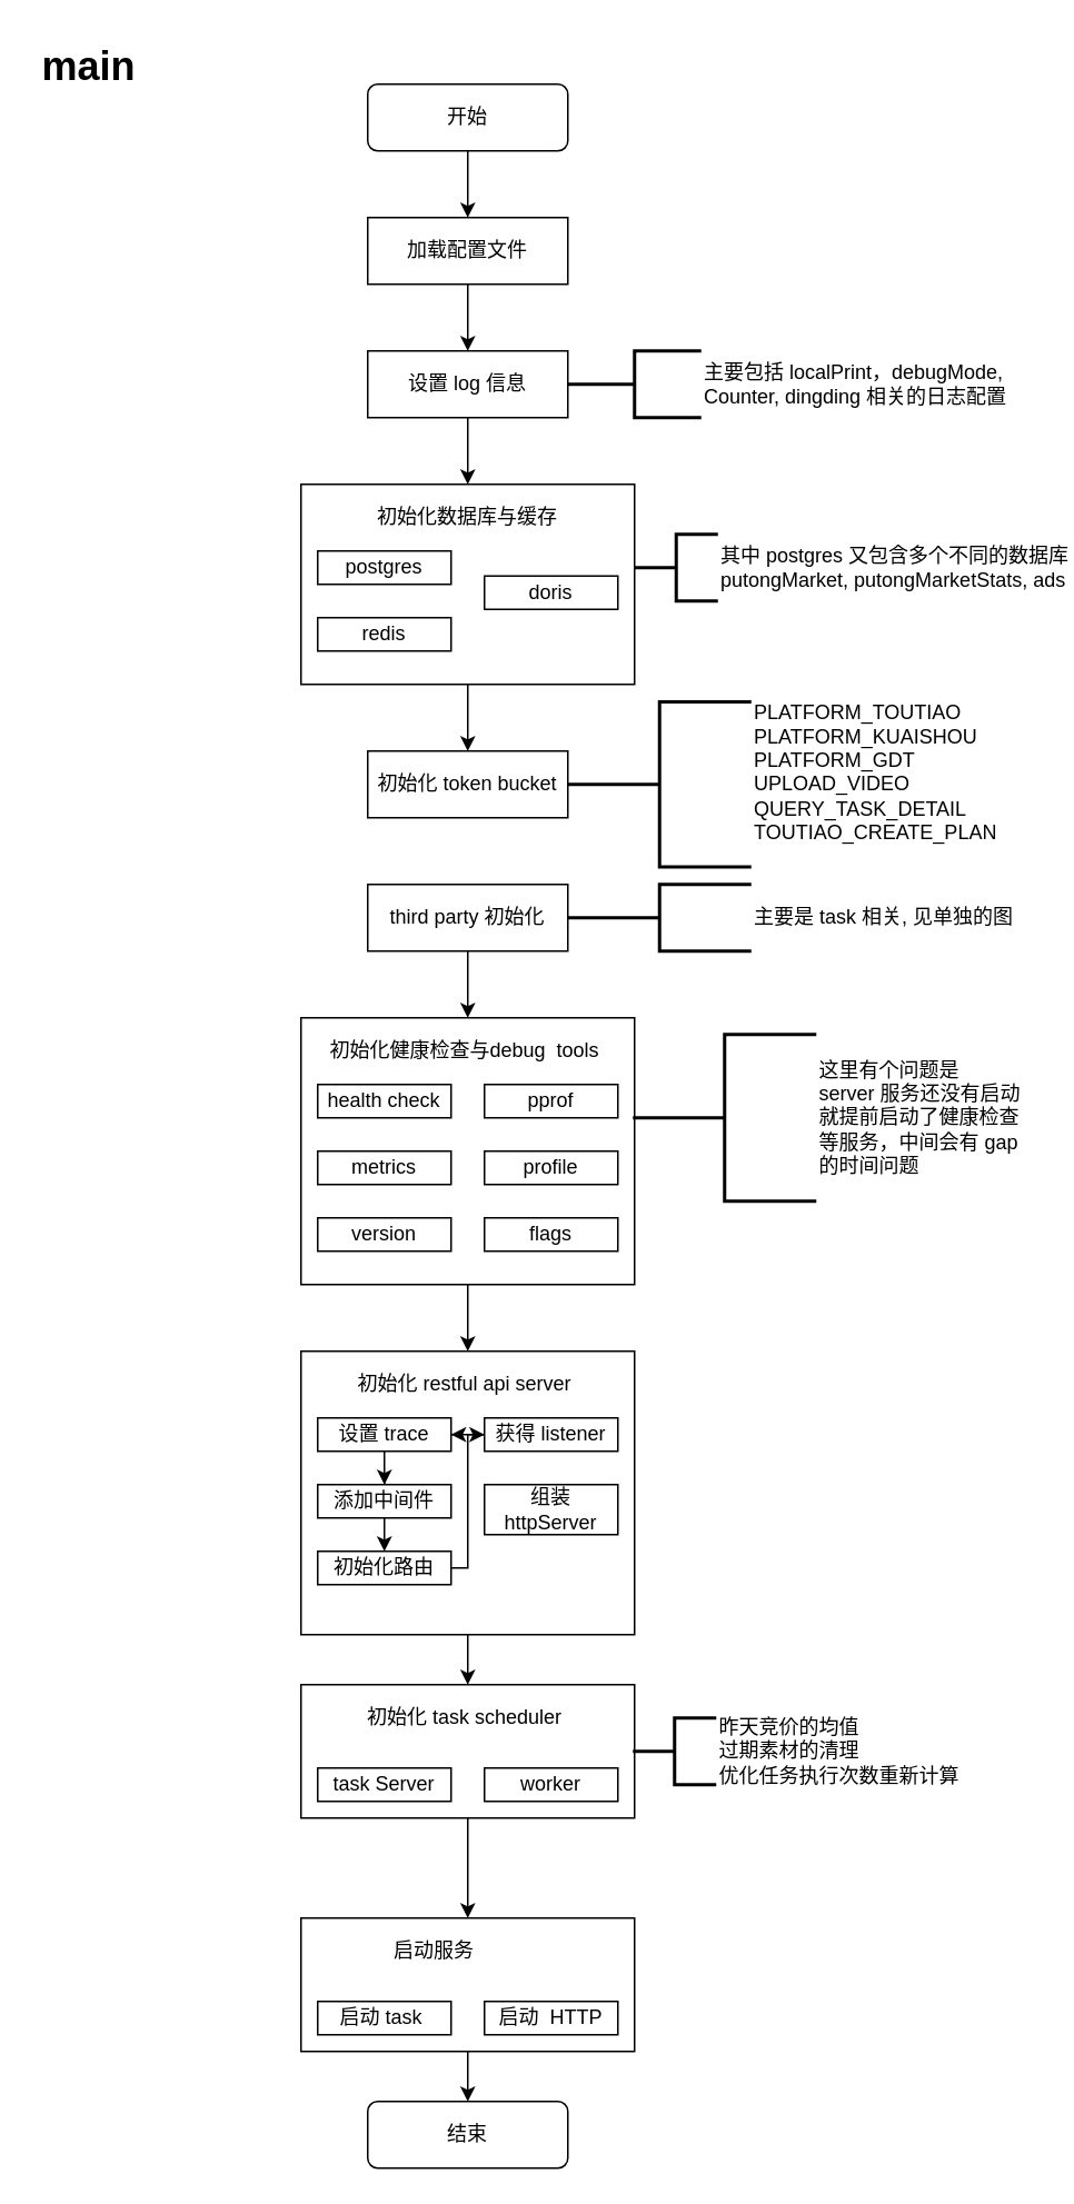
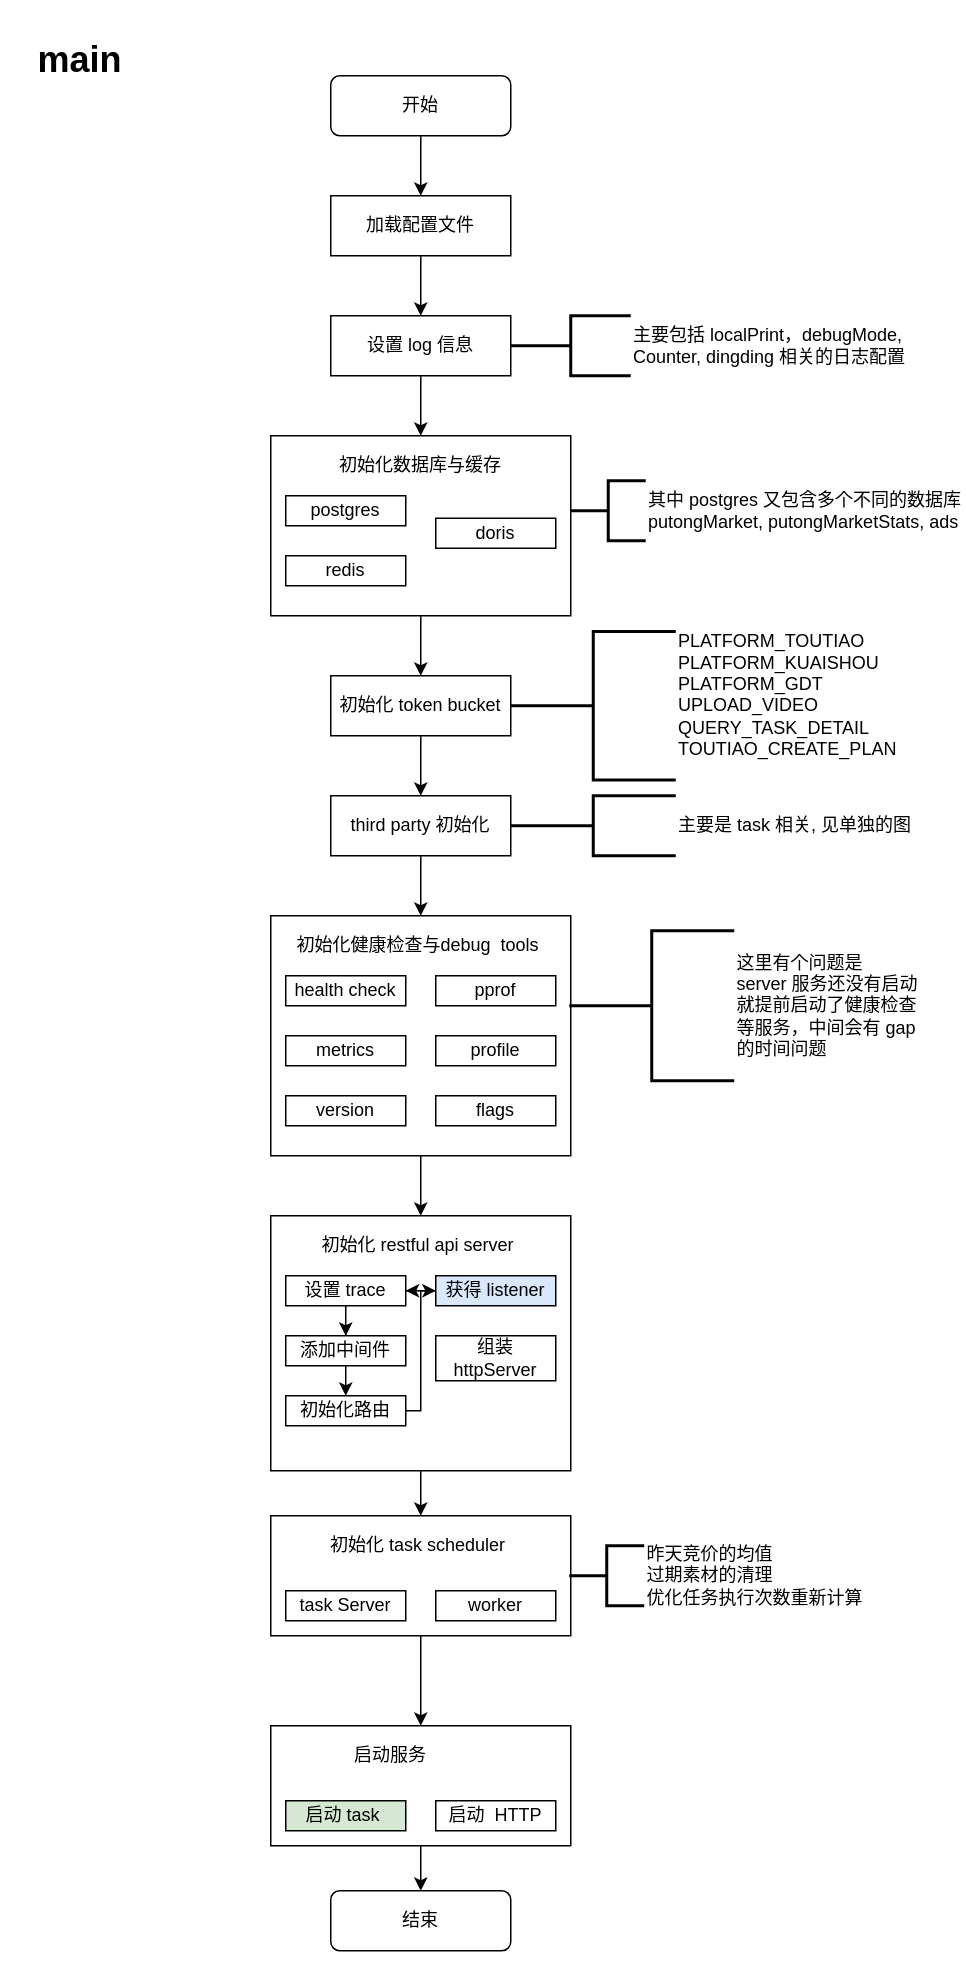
  <mxCell id="0" />
  <mxCell id="1" parent="0" />
  <mxCell id="2" value="" style="edgeStyle=orthogonalEdgeStyle;rounded=0;orthogonalLoop=1;jettySize=auto;html=1;" edge="1" parent="1" source="3" target="5"><mxGeometry relative="1" as="geometry" /></mxCell>
  <mxCell id="3" value="开始" style="rounded=1;whiteSpace=wrap;html=1;" vertex="1" parent="1"><mxGeometry x="220" y="50" width="120" height="40" as="geometry" /></mxCell>
  <mxCell id="4" value="" style="edgeStyle=orthogonalEdgeStyle;rounded=0;orthogonalLoop=1;jettySize=auto;html=1;" edge="1" parent="1" source="5" target="7"><mxGeometry relative="1" as="geometry" /></mxCell>
  <mxCell id="5" value="加载配置文件" style="rounded=0;whiteSpace=wrap;html=1;" vertex="1" parent="1"><mxGeometry x="220" y="130" width="120" height="40" as="geometry" /></mxCell>
  <mxCell id="6" value="" style="edgeStyle=orthogonalEdgeStyle;rounded=0;orthogonalLoop=1;jettySize=auto;html=1;entryX=0.5;entryY=0;entryDx=0;entryDy=0;" edge="1" parent="1" source="7" target="9"><mxGeometry relative="1" as="geometry" /></mxCell>
  <mxCell id="7" value="设置 log 信息" style="rounded=0;whiteSpace=wrap;html=1;" vertex="1" parent="1"><mxGeometry x="220" y="210" width="120" height="40" as="geometry" /></mxCell>
  <mxCell id="8" value="" style="edgeStyle=orthogonalEdgeStyle;rounded=0;orthogonalLoop=1;jettySize=auto;html=1;" edge="1" parent="1" source="9" target="15"><mxGeometry relative="1" as="geometry" /></mxCell>
  <mxCell id="9" value="" style="rounded=0;whiteSpace=wrap;html=1;" vertex="1" parent="1"><mxGeometry x="180" y="290" width="200" height="120" as="geometry" /></mxCell>
  <mxCell id="10" value="初始化数据库与缓存" style="text;html=1;strokeColor=none;fillColor=none;align=center;verticalAlign=middle;whiteSpace=wrap;rounded=0;" vertex="1" parent="1"><mxGeometry x="225" y="300" width="110" height="20" as="geometry" /></mxCell>
  <mxCell id="11" value="postgres" style="rounded=0;whiteSpace=wrap;html=1;" vertex="1" parent="1"><mxGeometry x="190" y="330" width="80" height="20" as="geometry" /></mxCell>
  <mxCell id="12" value="doris" style="rounded=0;whiteSpace=wrap;html=1;" vertex="1" parent="1"><mxGeometry x="290" y="345" width="80" height="20" as="geometry" /></mxCell>
  <mxCell id="13" value="redis" style="rounded=0;whiteSpace=wrap;html=1;" vertex="1" parent="1"><mxGeometry x="190" y="370" width="80" height="20" as="geometry" /></mxCell>
+ <mxCell id="14" value="" style="edgeStyle=orthogonalEdgeStyle;rounded=0;orthogonalLoop=1;jettySize=auto;html=1;" edge="1" parent="1" source="15" target="19"><mxGeometry relative="1" as="geometry" /></mxCell>
  <mxCell id="15" value="初始化 token bucket" style="rounded=0;whiteSpace=wrap;html=1;" vertex="1" parent="1"><mxGeometry x="220" y="450" width="120" height="40" as="geometry" /></mxCell>
  <mxCell id="16" value="&lt;span&gt;其中 postgres 又包含多个不同的数据库&lt;/span&gt;&lt;br&gt;&lt;span&gt;putongMarket, putongMarketStats, ads&amp;nbsp;&lt;/span&gt;" style="strokeWidth=2;html=1;shape=mxgraph.flowchart.annotation_2;align=left;labelPosition=right;pointerEvents=1;" vertex="1" parent="1"><mxGeometry x="380" y="320" width="50" height="40" as="geometry" /></mxCell>
  <mxCell id="17" value="&lt;div&gt;PLATFORM_TOUTIAO&lt;/div&gt;&lt;div&gt;PLATFORM_KUAISHOU&lt;/div&gt;&lt;div&gt;PLATFORM_GDT&lt;/div&gt;&lt;div&gt;UPLOAD_VIDEO&lt;/div&gt;&lt;div&gt;QUERY_TASK_DETAIL&lt;/div&gt;&lt;div&gt;TOUTIAO_CREATE_PLAN&lt;/div&gt;&lt;div&gt;&lt;br&gt;&lt;/div&gt;" style="strokeWidth=2;html=1;shape=mxgraph.flowchart.annotation_2;align=left;labelPosition=right;pointerEvents=1;" vertex="1" parent="1"><mxGeometry x="340" y="420.5" width="110" height="99" as="geometry" /></mxCell>
  <mxCell id="18" value="" style="edgeStyle=orthogonalEdgeStyle;rounded=0;orthogonalLoop=1;jettySize=auto;html=1;" edge="1" parent="1" source="19" target="22"><mxGeometry relative="1" as="geometry" /></mxCell>
  <mxCell id="19" value="third party 初始化" style="rounded=0;whiteSpace=wrap;html=1;" vertex="1" parent="1"><mxGeometry x="220" y="530" width="120" height="40" as="geometry" /></mxCell>
  <mxCell id="20" value="主要是 task 相关, 见单独的图" style="strokeWidth=2;html=1;shape=mxgraph.flowchart.annotation_2;align=left;labelPosition=right;pointerEvents=1;" vertex="1" parent="1"><mxGeometry x="340" y="530" width="110" height="40" as="geometry" /></mxCell>
  <mxCell id="21" value="" style="edgeStyle=orthogonalEdgeStyle;rounded=0;orthogonalLoop=1;jettySize=auto;html=1;" edge="1" parent="1" source="22" target="33"><mxGeometry relative="1" as="geometry" /></mxCell>
  <mxCell id="22" value="" style="rounded=0;whiteSpace=wrap;html=1;" vertex="1" parent="1"><mxGeometry x="180" y="610" width="200" height="160" as="geometry" /></mxCell>
  <mxCell id="23" value="初始化健康检查与debug&amp;nbsp; tools&amp;nbsp;" style="text;html=1;strokeColor=none;fillColor=none;align=center;verticalAlign=middle;whiteSpace=wrap;rounded=0;" vertex="1" parent="1"><mxGeometry x="190" y="620" width="180" height="20" as="geometry" /></mxCell>
  <mxCell id="24" value="这里有个问题是&lt;br&gt;server 服务还没有启动&lt;br&gt;就提前启动了健康检查&lt;br&gt;等服务，中间会有 gap&lt;br&gt;的时间问题" style="strokeWidth=2;html=1;shape=mxgraph.flowchart.annotation_2;align=left;labelPosition=right;pointerEvents=1;" vertex="1" parent="1"><mxGeometry x="379" y="620" width="110" height="100" as="geometry" /></mxCell>
  <mxCell id="25" value="health check" style="rounded=0;whiteSpace=wrap;html=1;" vertex="1" parent="1"><mxGeometry x="190" y="650" width="80" height="20" as="geometry" /></mxCell>
  <mxCell id="26" value="pprof" style="rounded=0;whiteSpace=wrap;html=1;" vertex="1" parent="1"><mxGeometry x="290" y="650" width="80" height="20" as="geometry" /></mxCell>
  <mxCell id="27" value="metrics" style="rounded=0;whiteSpace=wrap;html=1;" vertex="1" parent="1"><mxGeometry x="190" y="690" width="80" height="20" as="geometry" /></mxCell>
  <mxCell id="28" value="version" style="rounded=0;whiteSpace=wrap;html=1;" vertex="1" parent="1"><mxGeometry x="190" y="730" width="80" height="20" as="geometry" /></mxCell>
  <mxCell id="29" value="profile" style="rounded=0;whiteSpace=wrap;html=1;" vertex="1" parent="1"><mxGeometry x="290" y="690" width="80" height="20" as="geometry" /></mxCell>
  <mxCell id="30" value="flags" style="rounded=0;whiteSpace=wrap;html=1;" vertex="1" parent="1"><mxGeometry x="290" y="730" width="80" height="20" as="geometry" /></mxCell>
  <mxCell id="31" value="主要包括 localPrint，debugMode, &lt;br&gt;Counter, dingding 相关的日志配置" style="strokeWidth=2;html=1;shape=mxgraph.flowchart.annotation_2;align=left;labelPosition=right;pointerEvents=1;" vertex="1" parent="1"><mxGeometry x="340" y="210" width="80" height="40" as="geometry" /></mxCell>
  <mxCell id="32" value="" style="edgeStyle=orthogonalEdgeStyle;rounded=0;orthogonalLoop=1;jettySize=auto;html=1;" edge="1" parent="1" source="33" target="36"><mxGeometry relative="1" as="geometry" /></mxCell>
  <mxCell id="33" value="" style="rounded=0;whiteSpace=wrap;html=1;" vertex="1" parent="1"><mxGeometry x="180" y="810" width="200" height="170" as="geometry" /></mxCell>
  <mxCell id="34" value="初始化 restful api server&amp;nbsp;" style="text;html=1;strokeColor=none;fillColor=none;align=center;verticalAlign=middle;whiteSpace=wrap;rounded=0;" vertex="1" parent="1"><mxGeometry x="190" y="820" width="180" height="20" as="geometry" /></mxCell>
  <mxCell id="35" value="" style="edgeStyle=orthogonalEdgeStyle;rounded=0;orthogonalLoop=1;jettySize=auto;html=1;" edge="1" parent="1" source="36" target="50"><mxGeometry relative="1" as="geometry" /></mxCell>
  <mxCell id="36" value="" style="rounded=0;whiteSpace=wrap;html=1;" vertex="1" parent="1"><mxGeometry x="180" y="1010" width="200" height="80" as="geometry" /></mxCell>
  <mxCell id="37" value="" style="edgeStyle=orthogonalEdgeStyle;rounded=0;orthogonalLoop=1;jettySize=auto;html=1;entryX=0;entryY=0.5;entryDx=0;entryDy=0;" edge="1" parent="1" source="38" target="44"><mxGeometry relative="1" as="geometry"><Array as="points"><mxPoint x="280" y="940" /><mxPoint x="280" y="860" /></Array></mxGeometry></mxCell>
  <mxCell id="38" value="初始化路由" style="rounded=0;whiteSpace=wrap;html=1;" vertex="1" parent="1"><mxGeometry x="190" y="930" width="80" height="20" as="geometry" /></mxCell>
  <mxCell id="39" value="" style="edgeStyle=orthogonalEdgeStyle;rounded=0;orthogonalLoop=1;jettySize=auto;html=1;entryX=0.5;entryY=0;entryDx=0;entryDy=0;" edge="1" parent="1" source="40" target="42"><mxGeometry relative="1" as="geometry" /></mxCell>
  <mxCell id="40" value="设置 trace" style="rounded=0;whiteSpace=wrap;html=1;" vertex="1" parent="1"><mxGeometry x="190" y="850" width="80" height="20" as="geometry" /></mxCell>
  <mxCell id="41" value="" style="edgeStyle=orthogonalEdgeStyle;rounded=0;orthogonalLoop=1;jettySize=auto;html=1;" edge="1" parent="1" source="42"><mxGeometry relative="1" as="geometry"><mxPoint x="230" y="930" as="targetPoint" /></mxGeometry></mxCell>
  <mxCell id="42" value="添加中间件" style="rounded=0;whiteSpace=wrap;html=1;" vertex="1" parent="1"><mxGeometry x="190" y="890" width="80" height="20" as="geometry" /></mxCell>
  <mxCell id="43" value="" style="edgeStyle=orthogonalEdgeStyle;rounded=0;orthogonalLoop=1;jettySize=auto;html=1;" edge="1" parent="1" source="44" target="40"><mxGeometry relative="1" as="geometry" /></mxCell>
- <mxCell id="44" value="获得 listener" style="rounded=0;whiteSpace=wrap;html=1;" vertex="1" parent="1"><mxGeometry x="290" y="850" width="80" height="20" as="geometry" /></mxCell>
+ <mxCell id="44" value="获得 listener" style="rounded=0;whiteSpace=wrap;html=1;fillColor=#dae8fc;" vertex="1" parent="1"><mxGeometry x="290" y="850" width="80" height="20" as="geometry" /></mxCell>
  <mxCell id="45" value="组装 httpServer" style="rounded=0;whiteSpace=wrap;html=1;" vertex="1" parent="1"><mxGeometry x="290" y="890" width="80" height="30" as="geometry" /></mxCell>
  <mxCell id="46" value="初始化 task scheduler&amp;nbsp;&lt;span style=&quot;color: rgba(0 , 0 , 0 , 0) ; font-family: monospace ; font-size: 0px&quot;&gt;%3CmxGraphModel%3E%3Croot%3E%3CmxCell%20id%3D%220%22%2F%3E%3CmxCell%20id%3D%221%22%20parent%3D%220%22%2F%3E%3CmxCell%20id%3D%222%22%20value%3D%22%E5%88%9D%E5%A7%8B%E5%8C%96%20restful%20api%20server%26amp%3Bnbsp%3B%22%20style%3D%22text%3Bhtml%3D1%3BstrokeColor%3Dnone%3BfillColor%3Dnone%3Balign%3Dcenter%3BverticalAlign%3Dmiddle%3BwhiteSpace%3Dwrap%3Brounded%3D0%3B%22%20vertex%3D%221%22%20parent%3D%221%22%3E%3CmxGeometry%20x%3D%22170%22%20y%3D%22810%22%20width%3D%22180%22%20height%3D%2220%22%20as%3D%22geometry%22%2F%3E%3C%2FmxCell%3E%3C%2Froot%3E%3C%2FmxGraphModel%3E&lt;/span&gt;" style="text;html=1;strokeColor=none;fillColor=none;align=center;verticalAlign=middle;whiteSpace=wrap;rounded=0;" vertex="1" parent="1"><mxGeometry x="190" y="1020" width="180" height="20" as="geometry" /></mxCell>
  <mxCell id="47" value="task Server" style="rounded=0;whiteSpace=wrap;html=1;" vertex="1" parent="1"><mxGeometry x="190" y="1060" width="80" height="20" as="geometry" /></mxCell>
  <mxCell id="48" value="worker" style="rounded=0;whiteSpace=wrap;html=1;" vertex="1" parent="1"><mxGeometry x="290" y="1060" width="80" height="20" as="geometry" /></mxCell>
  <mxCell id="49" value="" style="edgeStyle=orthogonalEdgeStyle;rounded=0;orthogonalLoop=1;jettySize=auto;html=1;" edge="1" parent="1" source="50" target="54"><mxGeometry relative="1" as="geometry" /></mxCell>
  <mxCell id="50" value="" style="rounded=0;whiteSpace=wrap;html=1;" vertex="1" parent="1"><mxGeometry x="180" y="1150" width="200" height="80" as="geometry" /></mxCell>
  <mxCell id="51" value="启动服务" style="text;html=1;strokeColor=none;fillColor=none;align=center;verticalAlign=middle;whiteSpace=wrap;rounded=0;" vertex="1" parent="1"><mxGeometry x="170" y="1160" width="180" height="20" as="geometry" /></mxCell>
- <mxCell id="52" value="启动 task&amp;nbsp;" style="rounded=0;whiteSpace=wrap;html=1;" vertex="1" parent="1"><mxGeometry x="190" y="1200" width="80" height="20" as="geometry" /></mxCell>
+ <mxCell id="52" value="启动 task&amp;nbsp;" style="rounded=0;whiteSpace=wrap;html=1;fillColor=#d5e8d4;" vertex="1" parent="1"><mxGeometry x="190" y="1200" width="80" height="20" as="geometry" /></mxCell>
  <mxCell id="53" value="启动&amp;nbsp; HTTP" style="rounded=0;whiteSpace=wrap;html=1;" vertex="1" parent="1"><mxGeometry x="290" y="1200" width="80" height="20" as="geometry" /></mxCell>
  <mxCell id="54" value="结束" style="rounded=1;whiteSpace=wrap;html=1;" vertex="1" parent="1"><mxGeometry x="220" y="1260" width="120" height="40" as="geometry" /></mxCell>
  <mxCell id="55" value="&lt;h1&gt;main&lt;/h1&gt;" style="text;html=1;strokeColor=none;fillColor=none;spacing=5;spacingTop=-20;whiteSpace=wrap;overflow=hidden;rounded=0;" vertex="1" parent="1"><mxGeometry y="20" width="190" height="120" as="geometry" x="20" /></mxCell>
  <mxCell id="56" value="昨天竞价的均值&lt;br&gt;过期素材的清理&lt;br&gt;优化任务执行次数重新计算" style="strokeWidth=2;html=1;shape=mxgraph.flowchart.annotation_2;align=left;labelPosition=right;pointerEvents=1;" vertex="1" parent="1"><mxGeometry x="379" y="1030" width="50" height="40" as="geometry" /></mxCell>
